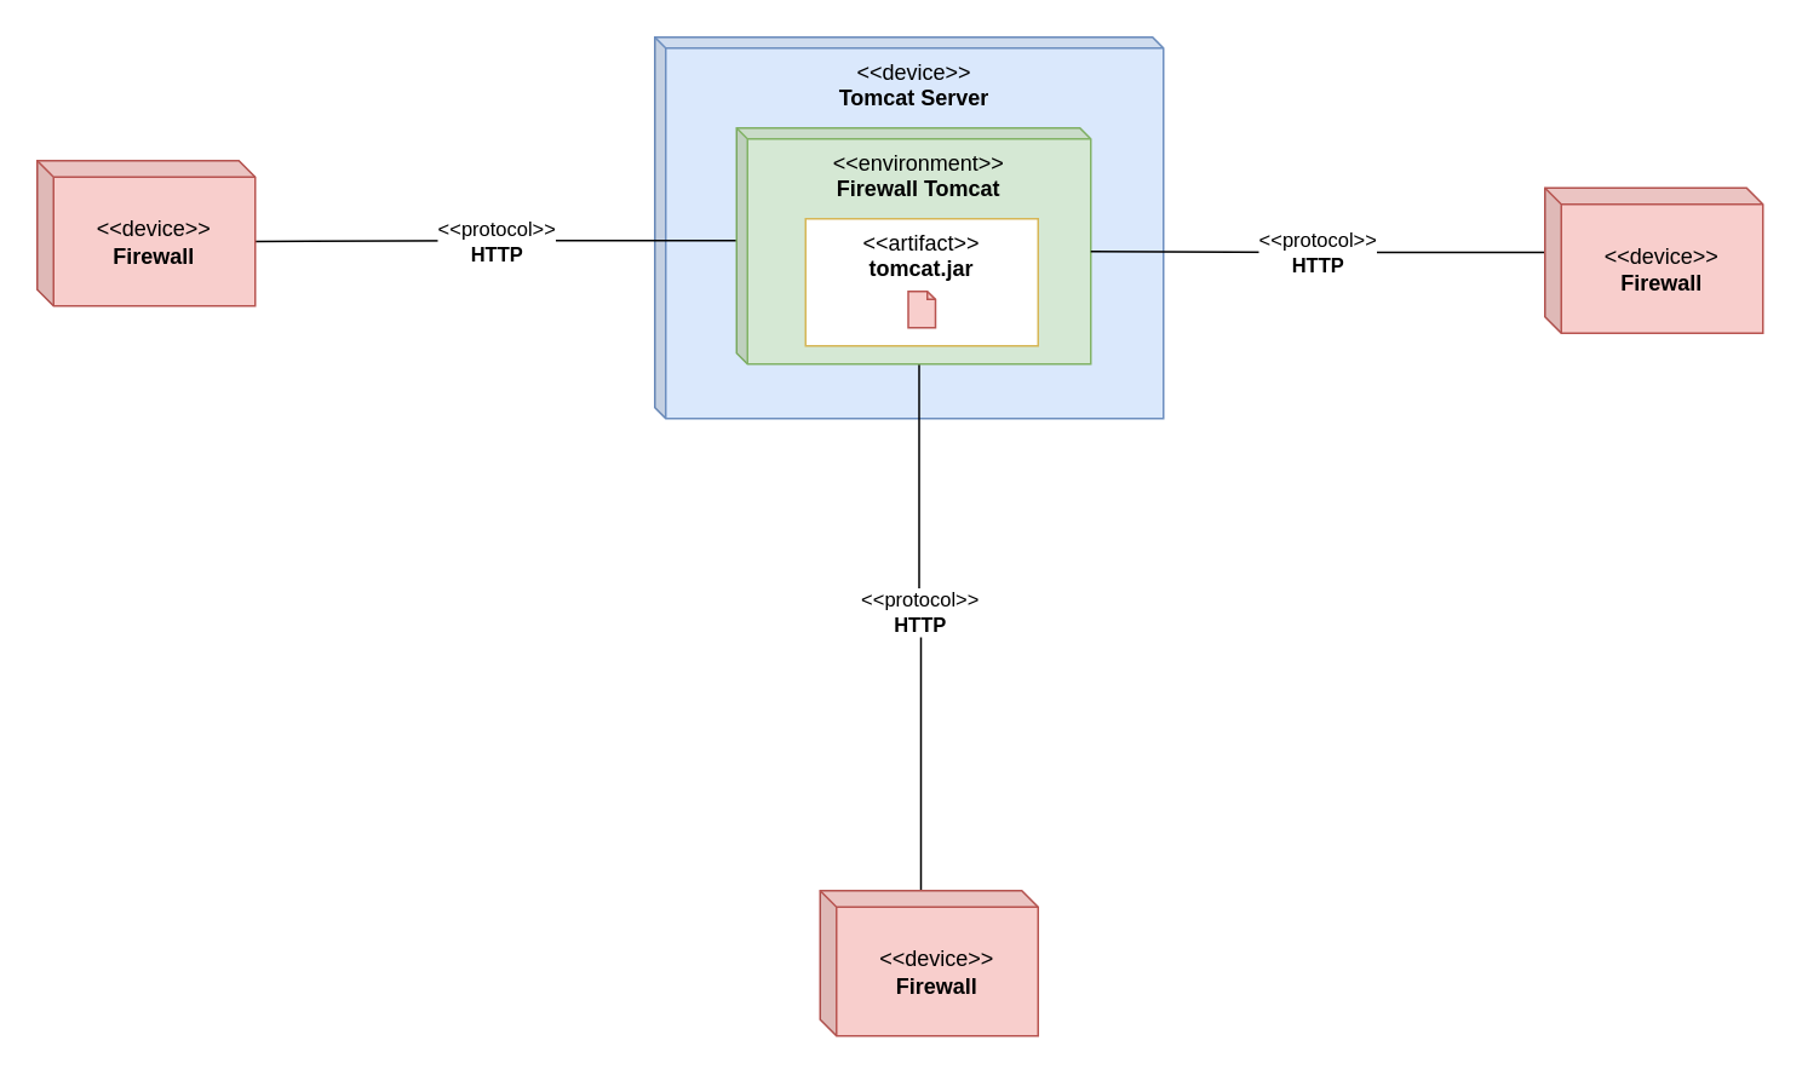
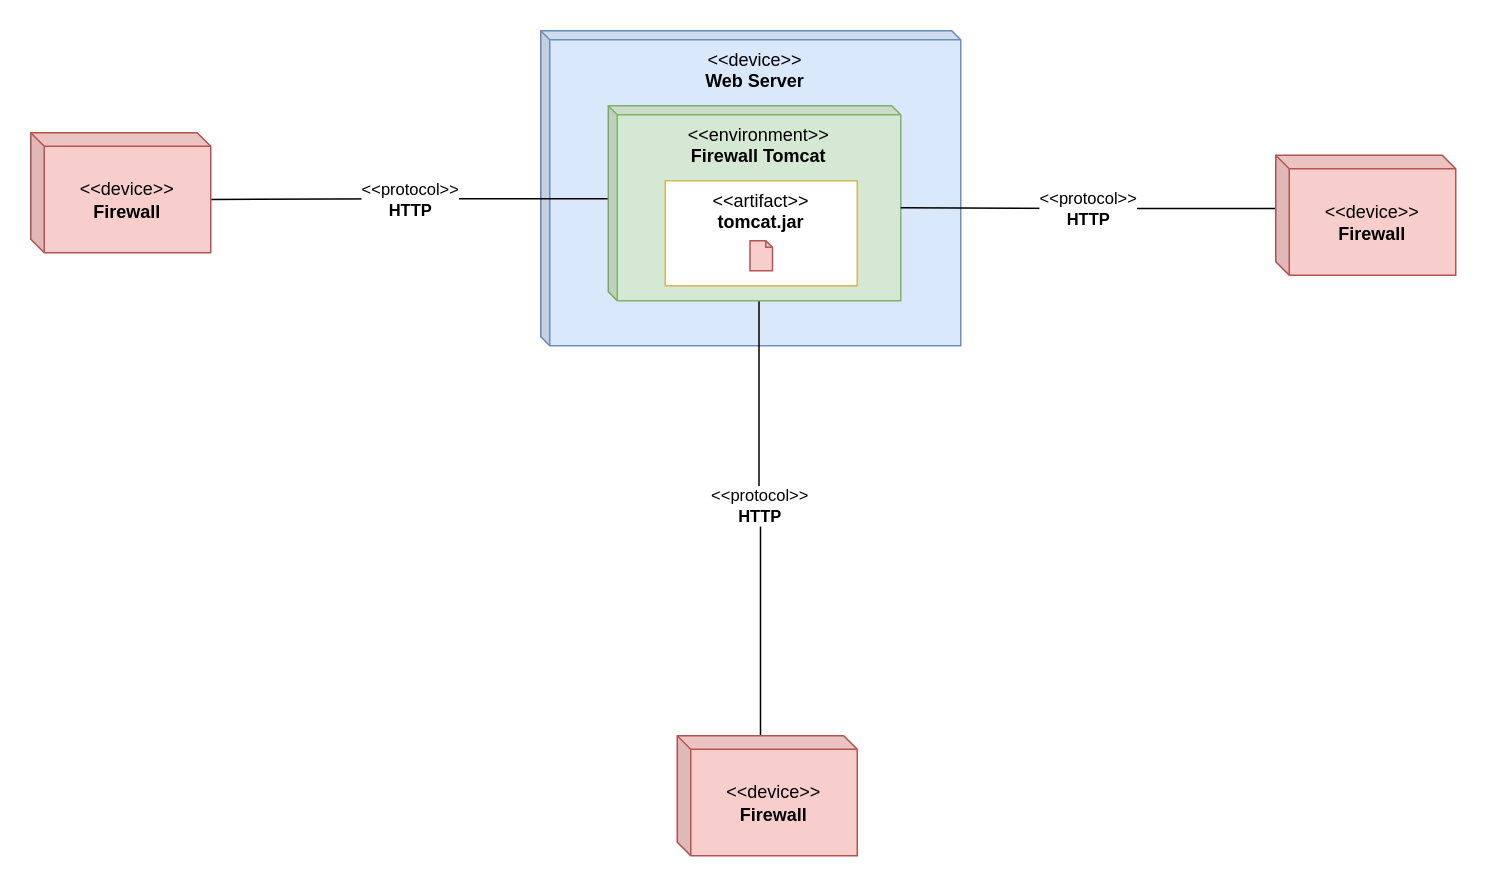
  <mxCell id="0" />
  <mxCell id="1" parent="0" />
- <mxCell id="2" value="&amp;lt;&amp;lt;device&amp;gt;&amp;gt;&lt;br&gt;&lt;b&gt;Tomcat Server&lt;/b&gt;" style="shape=cube;whiteSpace=wrap;html=1;boundedLbl=1;backgroundOutline=1;darkOpacity=0.05;darkOpacity2=0.1;size=6;fillColor=#dae8fc;strokeColor=#6c8ebf;labelPosition=center;verticalLabelPosition=middle;align=center;verticalAlign=top;" vertex="1" parent="1"><mxGeometry x="360" y="20" width="280" height="210" as="geometry" /></mxCell>
+ <mxCell id="2" value="&amp;lt;&amp;lt;device&amp;gt;&amp;gt;&lt;br&gt;&lt;b&gt;Web Server&lt;/b&gt;" style="shape=cube;whiteSpace=wrap;html=1;boundedLbl=1;backgroundOutline=1;darkOpacity=0.05;darkOpacity2=0.1;size=6;fillColor=#dae8fc;strokeColor=#6c8ebf;labelPosition=center;verticalLabelPosition=middle;align=center;verticalAlign=top;" vertex="1" parent="1"><mxGeometry x="360" y="20" width="280" height="210" as="geometry" /></mxCell>
  <mxCell id="3" value="&lt;span style=&quot;font-weight: normal&quot;&gt;&amp;lt;&amp;lt;protocol&amp;gt;&amp;gt;&lt;/span&gt;&lt;br&gt;HTTP" style="edgeStyle=orthogonalEdgeStyle;rounded=0;orthogonalLoop=1;jettySize=auto;html=1;exitX=0;exitY=0;exitDx=100.5;exitDy=130;exitPerimeter=0;endArrow=none;endFill=0;strokeColor=#000000;fontStyle=1;entryX=0;entryY=0;entryDx=55.5;entryDy=0;entryPerimeter=0;" edge="1" parent="1" source="5" target="8"><mxGeometry x="-0.06" relative="1" as="geometry"><mxPoint as="offset" /><mxPoint x="510" y="420" as="targetPoint" /></mxGeometry></mxCell>
  <mxCell id="4" value="&amp;lt;&amp;lt;protocol&amp;gt;&amp;gt;&lt;br&gt;&lt;b&gt;HTTP&lt;/b&gt;" style="edgeStyle=orthogonalEdgeStyle;rounded=0;orthogonalLoop=1;jettySize=auto;html=1;exitX=0;exitY=0;exitDx=0;exitDy=62;exitPerimeter=0;entryX=0;entryY=0;entryDx=120.0;entryDy=44.5;entryPerimeter=0;endArrow=none;endFill=0;" edge="1" parent="1" source="5" target="11"><mxGeometry relative="1" as="geometry" /></mxCell>
  <mxCell id="5" value="&amp;lt;&amp;lt;environment&amp;gt;&amp;gt;&lt;br&gt;&lt;b&gt;Firewall Tomcat&lt;/b&gt;" style="shape=cube;whiteSpace=wrap;html=1;boundedLbl=1;backgroundOutline=1;darkOpacity=0.05;darkOpacity2=0.1;size=6;labelPosition=center;verticalLabelPosition=middle;align=center;verticalAlign=top;fillColor=#d5e8d4;strokeColor=#82b366;" vertex="1" parent="1"><mxGeometry x="405" y="70" width="195" height="130" as="geometry" /></mxCell>
  <mxCell id="6" value="&amp;lt;&amp;lt;artifact&amp;gt;&amp;gt;&lt;br&gt;&lt;b&gt;tomcat.jar&lt;br&gt;&lt;/b&gt;" style="rounded=0;whiteSpace=wrap;html=1;verticalAlign=top;fillColor=#ffffff;strokeColor=#d6b656;" vertex="1" parent="1"><mxGeometry x="443" y="120" width="128" height="70" as="geometry" /></mxCell>
  <mxCell id="7" value="" style="html=1;outlineConnect=0;whiteSpace=wrap;fillColor=#f8cecc;shape=mxgraph.archimate3.artifact;strokeColor=#b85450;" vertex="1" parent="1"><mxGeometry x="499.5" y="160" width="15" height="20" as="geometry" /></mxCell>
  <mxCell id="8" value="&amp;lt;&amp;lt;device&amp;gt;&amp;gt;&lt;br&gt;&lt;b&gt;Firewall&lt;/b&gt;" style="shape=cube;whiteSpace=wrap;html=1;boundedLbl=1;backgroundOutline=1;darkOpacity=0.05;darkOpacity2=0.1;size=9;fillColor=#f8cecc;strokeColor=#b85450;" vertex="1" parent="1"><mxGeometry x="451" y="490" width="120" height="80" as="geometry" /></mxCell>
  <mxCell id="9" value="&amp;lt;&amp;lt;protocol&amp;gt;&amp;gt;&lt;br&gt;&lt;b&gt;HTTP&lt;/b&gt;" style="edgeStyle=orthogonalEdgeStyle;rounded=0;orthogonalLoop=1;jettySize=auto;html=1;exitX=0;exitY=0;exitDx=0;exitDy=35.5;exitPerimeter=0;entryX=0;entryY=0;entryDx=195;entryDy=68;entryPerimeter=0;endArrow=none;endFill=0;" edge="1" parent="1" source="10" target="5"><mxGeometry relative="1" as="geometry" /></mxCell>
  <mxCell id="10" value="&amp;lt;&amp;lt;device&amp;gt;&amp;gt;&lt;br&gt;&lt;b&gt;Firewall&lt;/b&gt;" style="shape=cube;whiteSpace=wrap;html=1;boundedLbl=1;backgroundOutline=1;darkOpacity=0.05;darkOpacity2=0.1;size=9;fillColor=#f8cecc;strokeColor=#b85450;" vertex="1" parent="1"><mxGeometry x="850" y="103" width="120" height="80" as="geometry" /></mxCell>
  <mxCell id="11" value="&amp;lt;&amp;lt;device&amp;gt;&amp;gt;&lt;br&gt;&lt;b&gt;Firewall&lt;/b&gt;" style="shape=cube;whiteSpace=wrap;html=1;boundedLbl=1;backgroundOutline=1;darkOpacity=0.05;darkOpacity2=0.1;size=9;fillColor=#f8cecc;strokeColor=#b85450;" vertex="1" parent="1"><mxGeometry x="20" y="88" width="120" height="80" as="geometry" /></mxCell>
